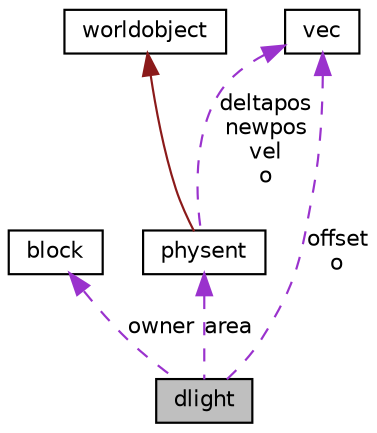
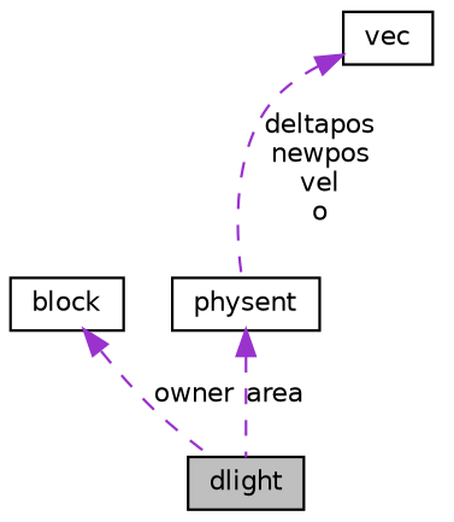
  digraph {
    fontname="DejaVu Sans"
    node [color=black fillcolor=white fontname="DejaVu Sans" fontsize=10 shape=record style=filled]
    edge [color=darkorchid3 dir=back fontname="DejaVu Sans" fontsize=10 labelfontname=FreeSans labelfontsize=10 style=dashed]
    n1 [fillcolor=grey75 fontcolor=black height=0.2 label=dlight width=0.4]
    n2 [height=0.2 label=block width=0.4]
    n3 [height=0.2 label=physent width=0.4]
-   n4 [height=0.2 label=worldobject width=0.4]
    n5 [height=0.2 label=vec width=0.4]
    n2 -> n1 [label=owner]
    n3 -> n1 [label=area]
-   n4 -> n3 [color=firebrick4 style=solid]
-   n5 -> n1 [label="offset\no"]
    n5 -> n3 [label="deltapos\nnewpos\nvel\no"]
  }
